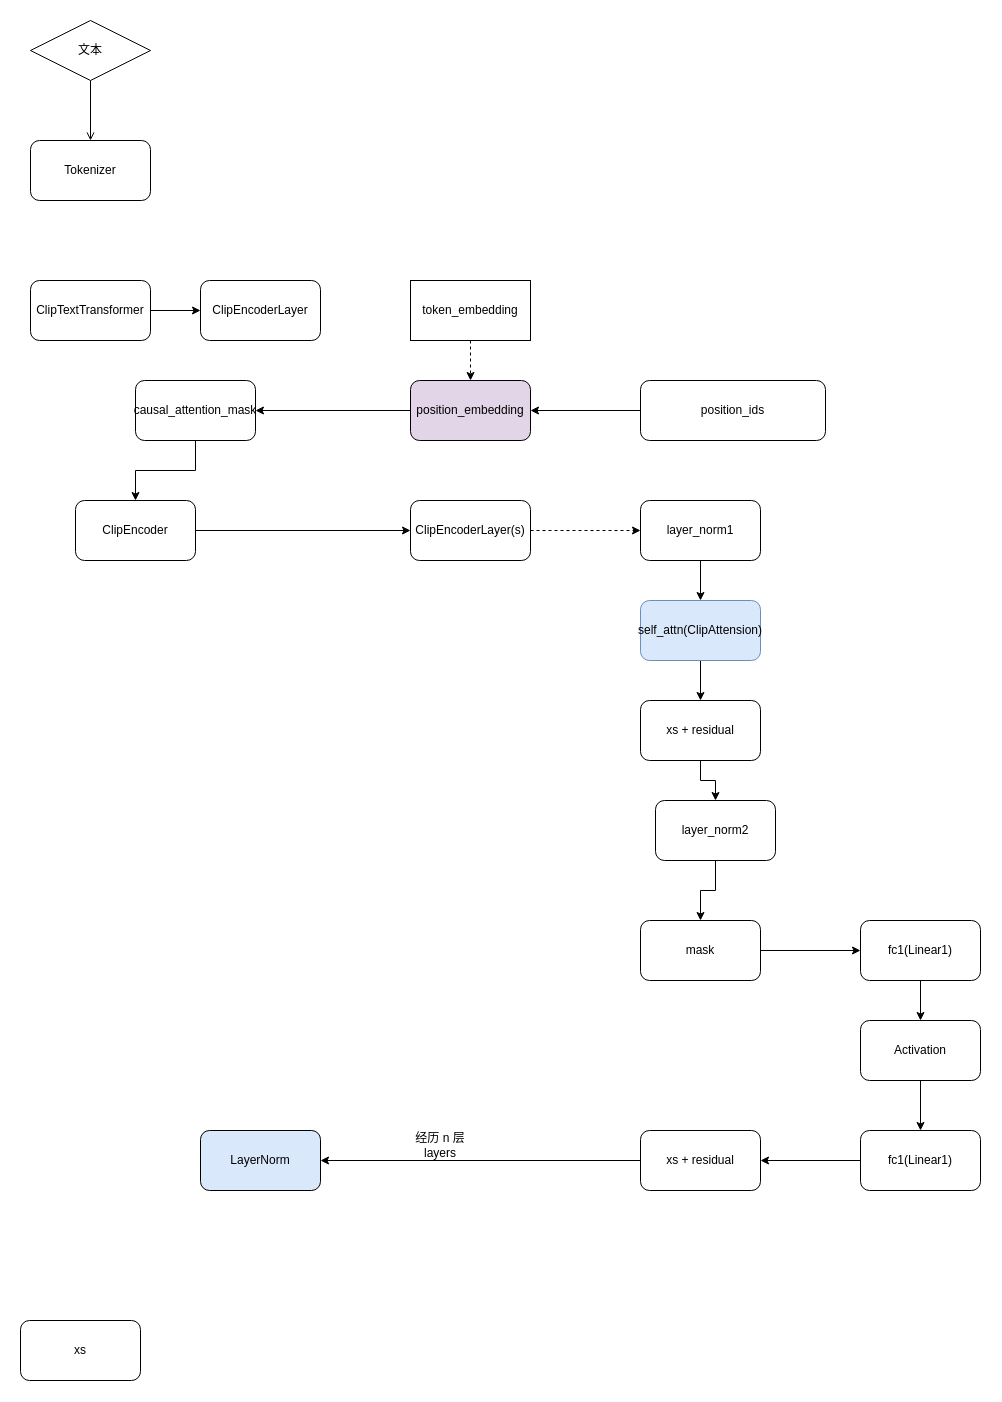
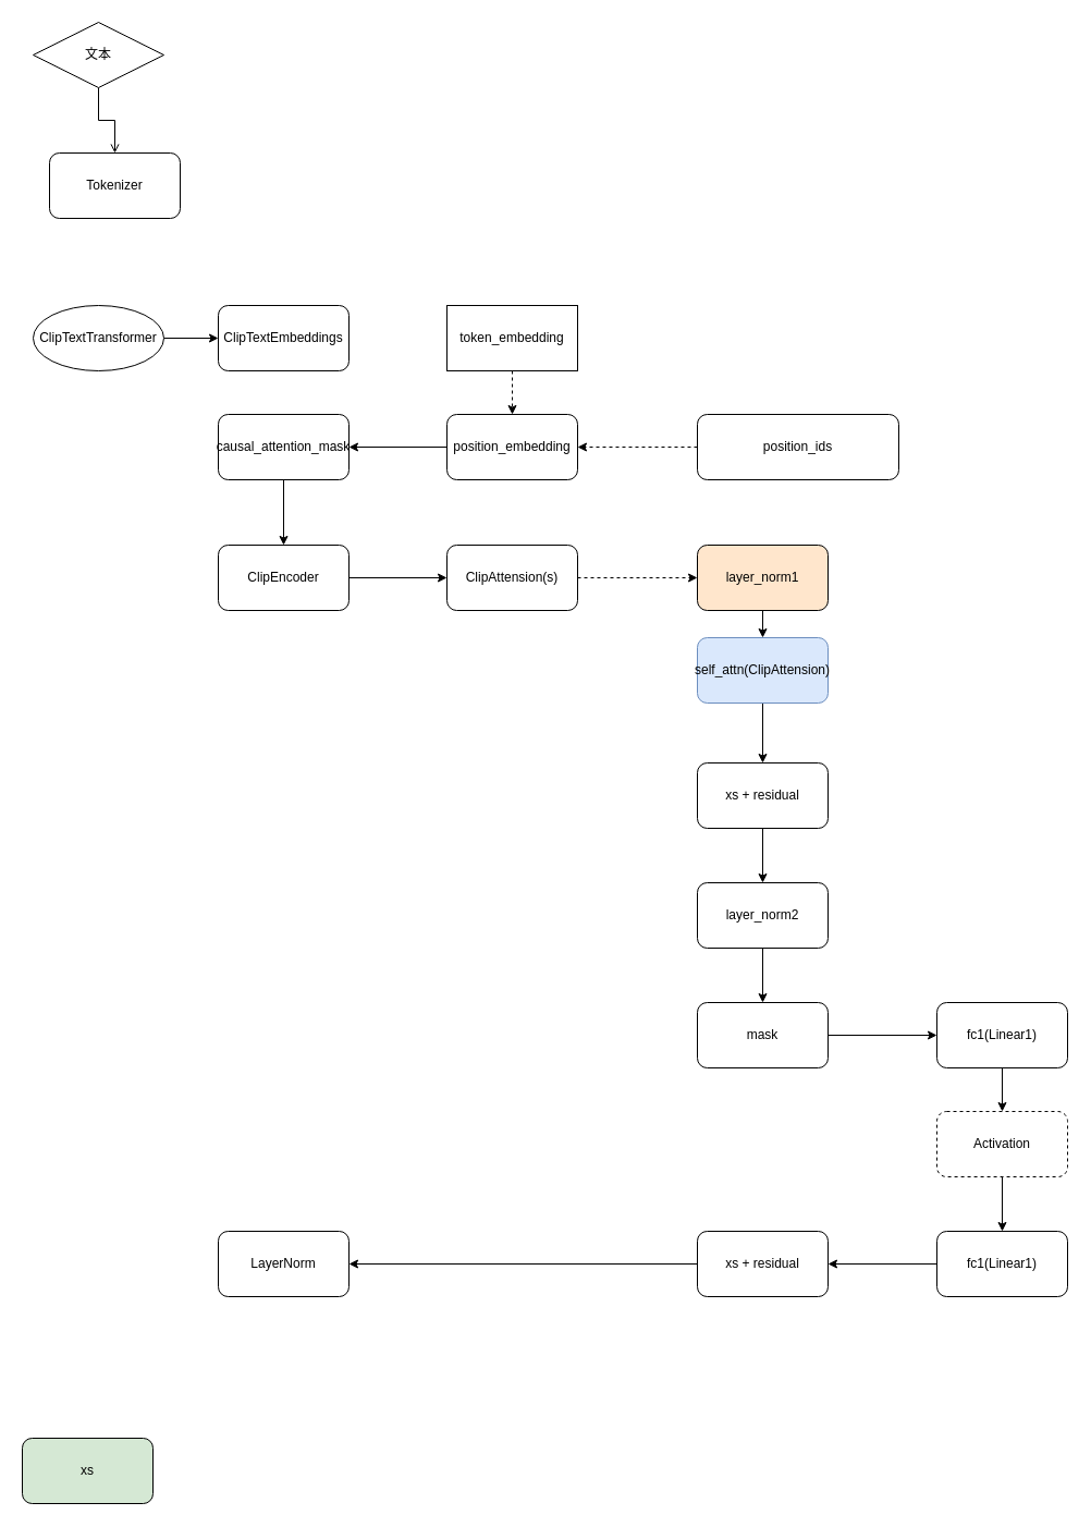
  <mxCell id="0" />
  <mxCell id="1" parent="0" />
  <mxCell id="2" style="edgeStyle=orthogonalEdgeStyle;rounded=0;orthogonalLoop=1;jettySize=auto;html=1;exitX=0.5;exitY=1;exitDx=0;exitDy=0;entryX=0.5;entryY=0;entryDx=0;entryDy=0;endArrow=open;" edge="1" parent="1" source="3" target="4"><mxGeometry relative="1" as="geometry" /></mxCell>
  <mxCell id="3" value="文本" style="rhombus;whiteSpace=wrap;html=1;" vertex="1" parent="1"><mxGeometry x="30" y="20" width="120" height="60" as="geometry" /></mxCell>
- <mxCell id="4" value="Tokenizer" style="rounded=1;whiteSpace=wrap;html=1;" vertex="1" parent="1"><mxGeometry x="30" y="140" width="120" height="60" as="geometry" /></mxCell>
+ <mxCell id="4" value="Tokenizer" style="rounded=1;whiteSpace=wrap;html=1;" vertex="1" parent="1"><mxGeometry x="45" y="140" width="120" height="60" as="geometry" /></mxCell>
  <mxCell id="5" style="edgeStyle=orthogonalEdgeStyle;rounded=0;orthogonalLoop=1;jettySize=auto;html=1;exitX=1;exitY=0.5;exitDx=0;exitDy=0;entryX=0;entryY=0.5;entryDx=0;entryDy=0;" edge="1" parent="1" source="6" target="7"><mxGeometry relative="1" as="geometry" /></mxCell>
- <mxCell id="6" value="ClipTextTransformer" style="rounded=1;whiteSpace=wrap;html=1;" vertex="1" parent="1"><mxGeometry x="30" y="280" width="120" height="60" as="geometry" /></mxCell>
- <mxCell id="7" value="ClipEncoderLayer" style="rounded=1;whiteSpace=wrap;html=1;" vertex="1" parent="1"><mxGeometry x="200" y="280" width="120" height="60" as="geometry" /></mxCell>
+ <mxCell id="6" value="ClipTextTransformer" style="ellipse;whiteSpace=wrap;html=1;" vertex="1" parent="1"><mxGeometry x="30" y="280" width="120" height="60" as="geometry" /></mxCell>
+ <mxCell id="7" value="ClipTextEmbeddings" style="rounded=1;whiteSpace=wrap;html=1;" vertex="1" parent="1"><mxGeometry x="200" y="280" width="120" height="60" as="geometry" /></mxCell>
  <mxCell id="8" style="edgeStyle=orthogonalEdgeStyle;rounded=0;orthogonalLoop=1;jettySize=auto;html=1;exitX=1;exitY=0.5;exitDx=0;exitDy=0;" edge="1" parent="1" source="9" target="20"><mxGeometry relative="1" as="geometry" /></mxCell>
- <mxCell id="9" value="ClipEncoder" style="rounded=1;whiteSpace=wrap;html=1;" vertex="1" parent="1"><mxGeometry x="75" y="500" width="120" height="60" as="geometry" /></mxCell>
- <mxCell id="10" value="LayerNorm" style="rounded=1;whiteSpace=wrap;html=1;fillColor=#dae8fc;" vertex="1" parent="1"><mxGeometry x="200" y="1130" width="120" height="60" as="geometry" /></mxCell>
+ <mxCell id="9" value="ClipEncoder" style="rounded=1;whiteSpace=wrap;html=1;" vertex="1" parent="1"><mxGeometry x="200" y="500" width="120" height="60" as="geometry" /></mxCell>
+ <mxCell id="10" value="LayerNorm" style="rounded=1;whiteSpace=wrap;html=1;" vertex="1" parent="1"><mxGeometry x="200" y="1130" width="120" height="60" as="geometry" /></mxCell>
  <mxCell id="11" style="edgeStyle=orthogonalEdgeStyle;rounded=0;orthogonalLoop=1;jettySize=auto;html=1;exitX=0.5;exitY=1;exitDx=0;exitDy=0;entryX=0.5;entryY=0;entryDx=0;entryDy=0;dashed=1;" edge="1" parent="1" source="12" target="14"><mxGeometry relative="1" as="geometry" /></mxCell>
  <mxCell id="12" value="token_embedding" style="whiteSpace=wrap;html=1;rounded=0;" vertex="1" parent="1"><mxGeometry x="410" y="280" width="120" height="60" as="geometry" /></mxCell>
  <mxCell id="13" style="edgeStyle=orthogonalEdgeStyle;rounded=0;orthogonalLoop=1;jettySize=auto;html=1;exitX=0;exitY=0.5;exitDx=0;exitDy=0;entryX=1;entryY=0.5;entryDx=0;entryDy=0;" edge="1" parent="1" source="14" target="18"><mxGeometry relative="1" as="geometry" /></mxCell>
- <mxCell id="14" value="position_embedding" style="rounded=1;whiteSpace=wrap;html=1;fillColor=#e1d5e7;" vertex="1" parent="1"><mxGeometry x="410" y="380" width="120" height="60" as="geometry" /></mxCell>
- <mxCell id="15" style="edgeStyle=orthogonalEdgeStyle;rounded=0;orthogonalLoop=1;jettySize=auto;html=1;exitX=0;exitY=0.5;exitDx=0;exitDy=0;entryX=1;entryY=0.5;entryDx=0;entryDy=0;" edge="1" parent="1" source="16" target="14"><mxGeometry relative="1" as="geometry" /></mxCell>
+ <mxCell id="14" value="position_embedding" style="rounded=1;whiteSpace=wrap;html=1;" vertex="1" parent="1"><mxGeometry x="410" y="380" width="120" height="60" as="geometry" /></mxCell>
+ <mxCell id="15" style="edgeStyle=orthogonalEdgeStyle;rounded=0;orthogonalLoop=1;jettySize=auto;html=1;exitX=0;exitY=0.5;exitDx=0;exitDy=0;entryX=1;entryY=0.5;entryDx=0;entryDy=0;dashed=1;" edge="1" parent="1" source="16" target="14"><mxGeometry relative="1" as="geometry" /></mxCell>
  <mxCell id="16" value="position_ids" style="rounded=1;whiteSpace=wrap;html=1;" vertex="1" parent="1"><mxGeometry x="640" y="380" width="185" height="60" as="geometry" /></mxCell>
  <mxCell id="17" style="edgeStyle=orthogonalEdgeStyle;rounded=0;orthogonalLoop=1;jettySize=auto;html=1;exitX=0.5;exitY=1;exitDx=0;exitDy=0;entryX=0.5;entryY=0;entryDx=0;entryDy=0;" edge="1" parent="1" source="18" target="9"><mxGeometry relative="1" as="geometry" /></mxCell>
- <mxCell id="18" value="causal_attention_mask" style="rounded=1;whiteSpace=wrap;html=1;" vertex="1" parent="1"><mxGeometry x="135" y="380" width="120" height="60" as="geometry" /></mxCell>
+ <mxCell id="18" value="causal_attention_mask" style="rounded=1;whiteSpace=wrap;html=1;" vertex="1" parent="1"><mxGeometry x="200" y="380" width="120" height="60" as="geometry" /></mxCell>
  <mxCell id="19" style="edgeStyle=orthogonalEdgeStyle;rounded=0;orthogonalLoop=1;jettySize=auto;html=1;exitX=1;exitY=0.5;exitDx=0;exitDy=0;entryX=0;entryY=0.5;entryDx=0;entryDy=0;dashed=1;" edge="1" parent="1" source="20" target="22"><mxGeometry relative="1" as="geometry" /></mxCell>
- <mxCell id="20" value="ClipEncoderLayer(s)" style="rounded=1;whiteSpace=wrap;html=1;" vertex="1" parent="1"><mxGeometry x="410" y="500" width="120" height="60" as="geometry" /></mxCell>
+ <mxCell id="20" value="ClipAttension(s)" style="rounded=1;whiteSpace=wrap;html=1;" vertex="1" parent="1"><mxGeometry x="410" y="500" width="120" height="60" as="geometry" /></mxCell>
  <mxCell id="21" style="edgeStyle=orthogonalEdgeStyle;rounded=0;orthogonalLoop=1;jettySize=auto;html=1;exitX=0.5;exitY=1;exitDx=0;exitDy=0;entryX=0.5;entryY=0;entryDx=0;entryDy=0;" edge="1" parent="1" source="22" target="24"><mxGeometry relative="1" as="geometry" /></mxCell>
- <mxCell id="22" value="layer_norm1" style="rounded=1;whiteSpace=wrap;html=1;" vertex="1" parent="1"><mxGeometry x="640" y="500" width="120" height="60" as="geometry" /></mxCell>
+ <mxCell id="22" value="layer_norm1" style="rounded=1;whiteSpace=wrap;html=1;fillColor=#ffe6cc;" vertex="1" parent="1"><mxGeometry x="640" y="500" width="120" height="60" as="geometry" /></mxCell>
  <mxCell id="23" style="edgeStyle=orthogonalEdgeStyle;rounded=0;orthogonalLoop=1;jettySize=auto;html=1;exitX=0.5;exitY=1;exitDx=0;exitDy=0;entryX=0.5;entryY=0;entryDx=0;entryDy=0;" edge="1" parent="1" source="24" target="26"><mxGeometry relative="1" as="geometry" /></mxCell>
- <mxCell id="24" value="self_attn(ClipAttension)" style="rounded=1;whiteSpace=wrap;html=1;fillColor=#dae8fc;strokeColor=#6c8ebf;" vertex="1" parent="1"><mxGeometry x="640" y="600" width="120" height="60" as="geometry" /></mxCell>
+ <mxCell id="24" value="self_attn(ClipAttension)" style="rounded=1;whiteSpace=wrap;html=1;fillColor=#dae8fc;strokeColor=#6c8ebf;" vertex="1" parent="1"><mxGeometry x="640" y="585" width="120" height="60" as="geometry" /></mxCell>
  <mxCell id="25" style="edgeStyle=orthogonalEdgeStyle;rounded=0;orthogonalLoop=1;jettySize=auto;html=1;exitX=0.5;exitY=1;exitDx=0;exitDy=0;entryX=0.5;entryY=0;entryDx=0;entryDy=0;" edge="1" parent="1" source="26" target="28"><mxGeometry relative="1" as="geometry" /></mxCell>
  <mxCell id="26" value="xs + residual" style="rounded=1;whiteSpace=wrap;html=1;" vertex="1" parent="1"><mxGeometry x="640" y="700" width="120" height="60" as="geometry" /></mxCell>
  <mxCell id="27" style="edgeStyle=orthogonalEdgeStyle;rounded=0;orthogonalLoop=1;jettySize=auto;html=1;exitX=0.5;exitY=1;exitDx=0;exitDy=0;entryX=0.5;entryY=0;entryDx=0;entryDy=0;" edge="1" parent="1" source="28" target="30"><mxGeometry relative="1" as="geometry" /></mxCell>
- <mxCell id="28" value="layer_norm2" style="rounded=1;whiteSpace=wrap;html=1;" vertex="1" parent="1"><mxGeometry x="655" y="800" width="120" height="60" as="geometry" /></mxCell>
+ <mxCell id="28" value="layer_norm2" style="rounded=1;whiteSpace=wrap;html=1;" vertex="1" parent="1"><mxGeometry x="640" y="810" width="120" height="60" as="geometry" /></mxCell>
  <mxCell id="29" style="edgeStyle=orthogonalEdgeStyle;rounded=0;orthogonalLoop=1;jettySize=auto;html=1;exitX=1;exitY=0.5;exitDx=0;exitDy=0;entryX=0;entryY=0.5;entryDx=0;entryDy=0;" edge="1" parent="1" source="30" target="34"><mxGeometry relative="1" as="geometry" /></mxCell>
  <mxCell id="30" value="mask" style="rounded=1;whiteSpace=wrap;html=1;" vertex="1" parent="1"><mxGeometry x="640" y="920" width="120" height="60" as="geometry" /></mxCell>
  <mxCell id="31" style="edgeStyle=orthogonalEdgeStyle;rounded=0;orthogonalLoop=1;jettySize=auto;html=1;exitX=0;exitY=0.5;exitDx=0;exitDy=0;entryX=1;entryY=0.5;entryDx=0;entryDy=0;" edge="1" parent="1" source="32" target="10"><mxGeometry relative="1" as="geometry" /></mxCell>
  <mxCell id="32" value="xs + residual" style="rounded=1;whiteSpace=wrap;html=1;" vertex="1" parent="1"><mxGeometry x="640" y="1130" width="120" height="60" as="geometry" /></mxCell>
  <mxCell id="33" style="edgeStyle=orthogonalEdgeStyle;rounded=0;orthogonalLoop=1;jettySize=auto;html=1;exitX=0.5;exitY=1;exitDx=0;exitDy=0;entryX=0.5;entryY=0;entryDx=0;entryDy=0;" edge="1" parent="1" source="34" target="36"><mxGeometry relative="1" as="geometry" /></mxCell>
  <mxCell id="34" value="fc1(Linear1)" style="rounded=1;whiteSpace=wrap;html=1;" vertex="1" parent="1"><mxGeometry x="860" y="920" width="120" height="60" as="geometry" /></mxCell>
  <mxCell id="35" style="edgeStyle=orthogonalEdgeStyle;rounded=0;orthogonalLoop=1;jettySize=auto;html=1;exitX=0.5;exitY=1;exitDx=0;exitDy=0;entryX=0.5;entryY=0;entryDx=0;entryDy=0;" edge="1" parent="1" source="36" target="38"><mxGeometry relative="1" as="geometry" /></mxCell>
- <mxCell id="36" value="Activation" style="rounded=1;whiteSpace=wrap;html=1;" vertex="1" parent="1"><mxGeometry x="860" y="1020" width="120" height="60" as="geometry" /></mxCell>
+ <mxCell id="36" value="Activation" style="rounded=1;whiteSpace=wrap;html=1;dashed=1;" vertex="1" parent="1"><mxGeometry x="860" y="1020" width="120" height="60" as="geometry" /></mxCell>
  <mxCell id="37" style="edgeStyle=orthogonalEdgeStyle;rounded=0;orthogonalLoop=1;jettySize=auto;html=1;exitX=0;exitY=0.5;exitDx=0;exitDy=0;entryX=1;entryY=0.5;entryDx=0;entryDy=0;" edge="1" parent="1" source="38" target="32"><mxGeometry relative="1" as="geometry" /></mxCell>
  <mxCell id="38" value="fc1(Linear1)" style="rounded=1;whiteSpace=wrap;html=1;" vertex="1" parent="1"><mxGeometry x="860" y="1130" width="120" height="60" as="geometry" /></mxCell>
- <mxCell id="39" value="经历 n 层 layers" style="text;html=1;strokeColor=none;fillColor=none;align=center;verticalAlign=middle;whiteSpace=wrap;rounded=0;" vertex="1" parent="1"><mxGeometry x="410" y="1130" width="60" height="30" as="geometry" /></mxCell>
- <mxCell id="40" value="xs" style="rounded=1;whiteSpace=wrap;html=1;" vertex="1" parent="1"><mxGeometry x="20" y="1320" width="120" height="60" as="geometry" /></mxCell>
+ <mxCell id="40" value="xs" style="rounded=1;whiteSpace=wrap;html=1;fillColor=#d5e8d4;" vertex="1" parent="1"><mxGeometry x="20" y="1320" width="120" height="60" as="geometry" /></mxCell>
